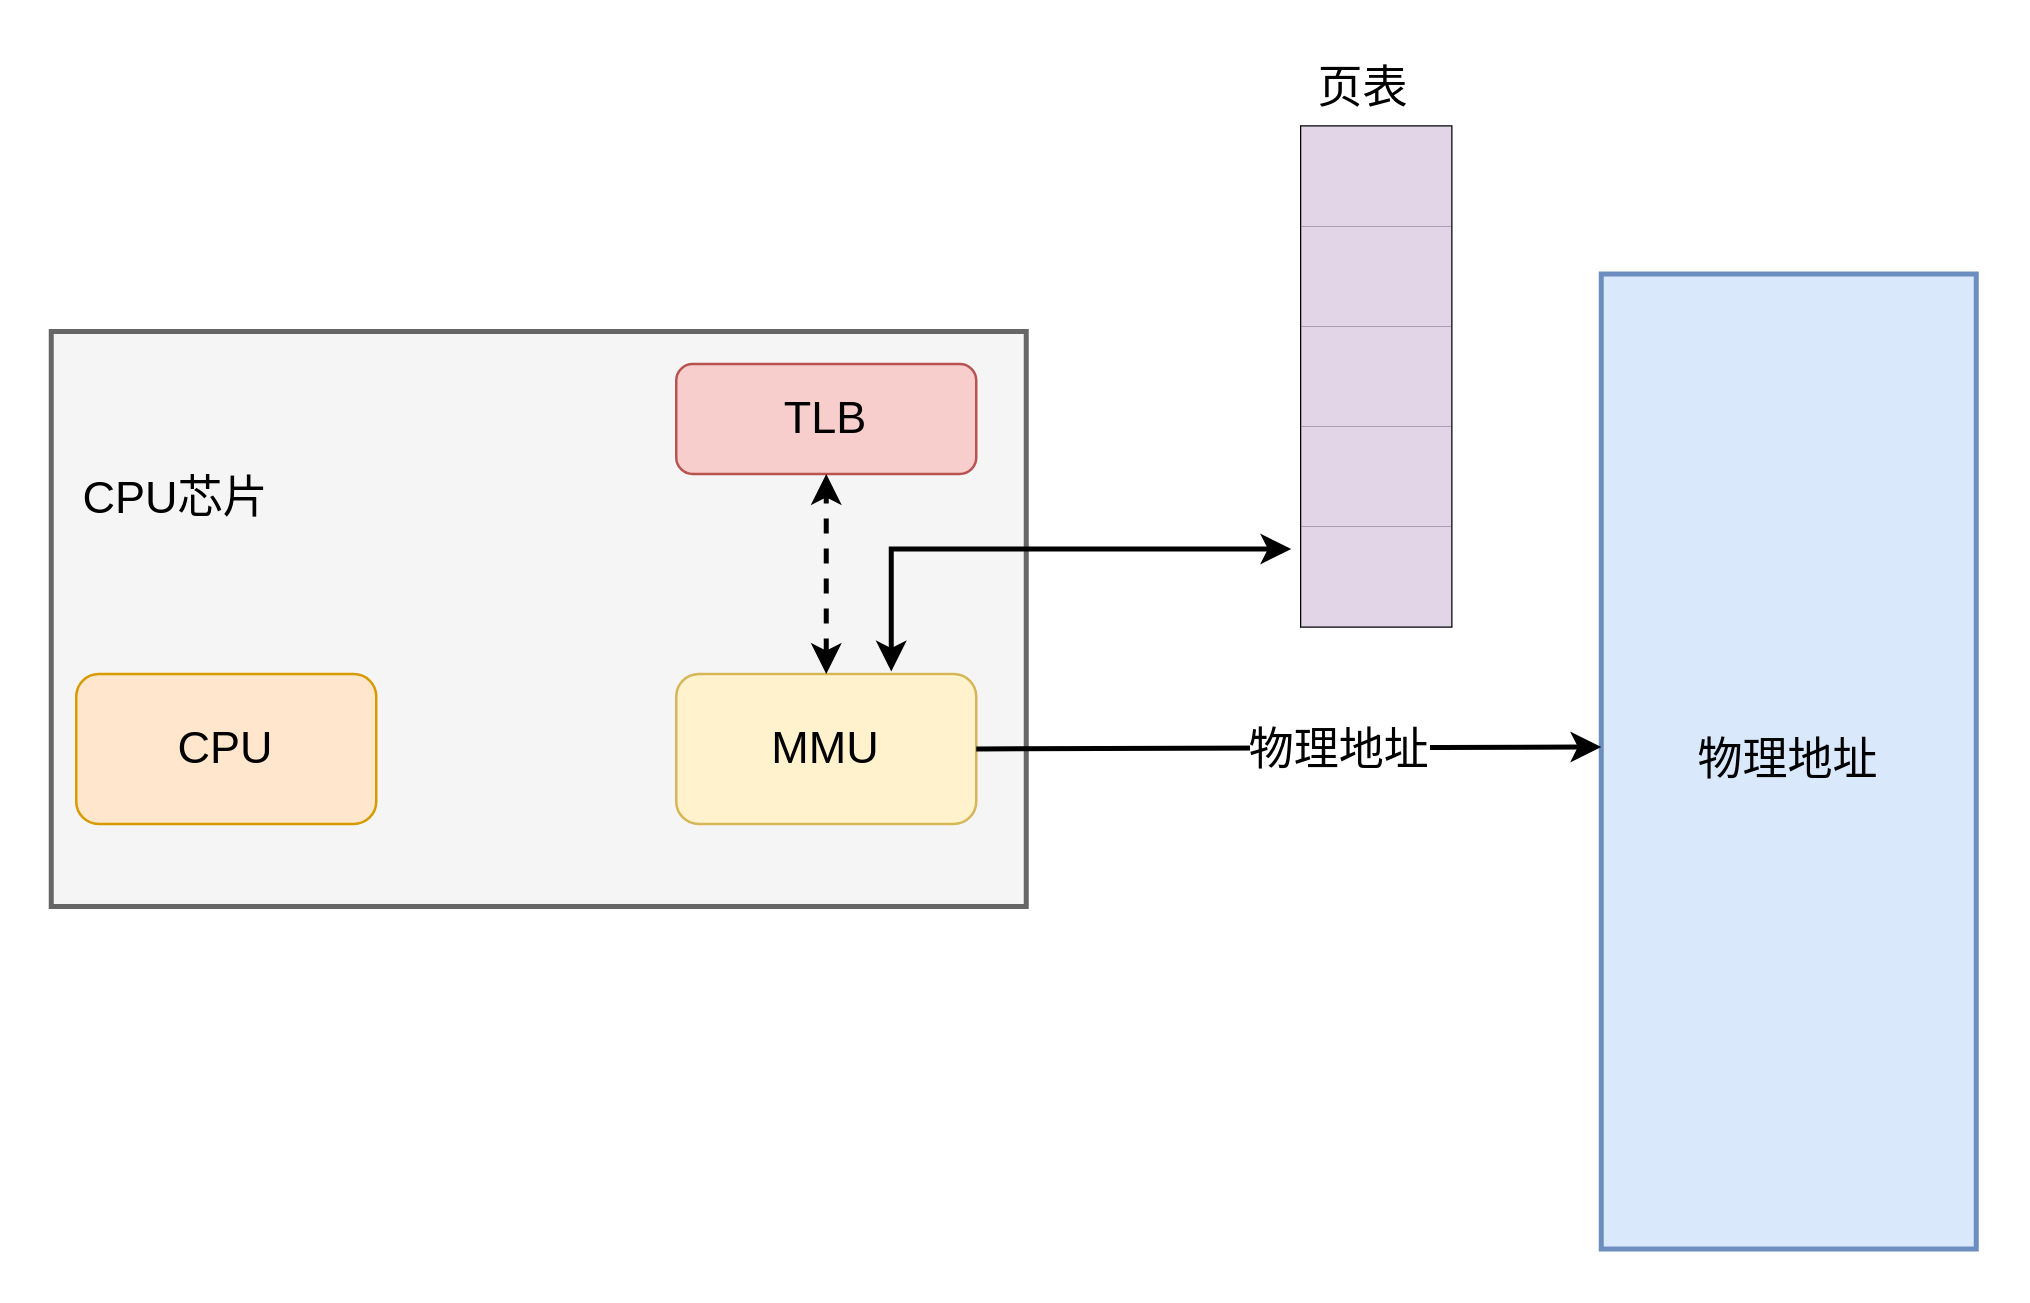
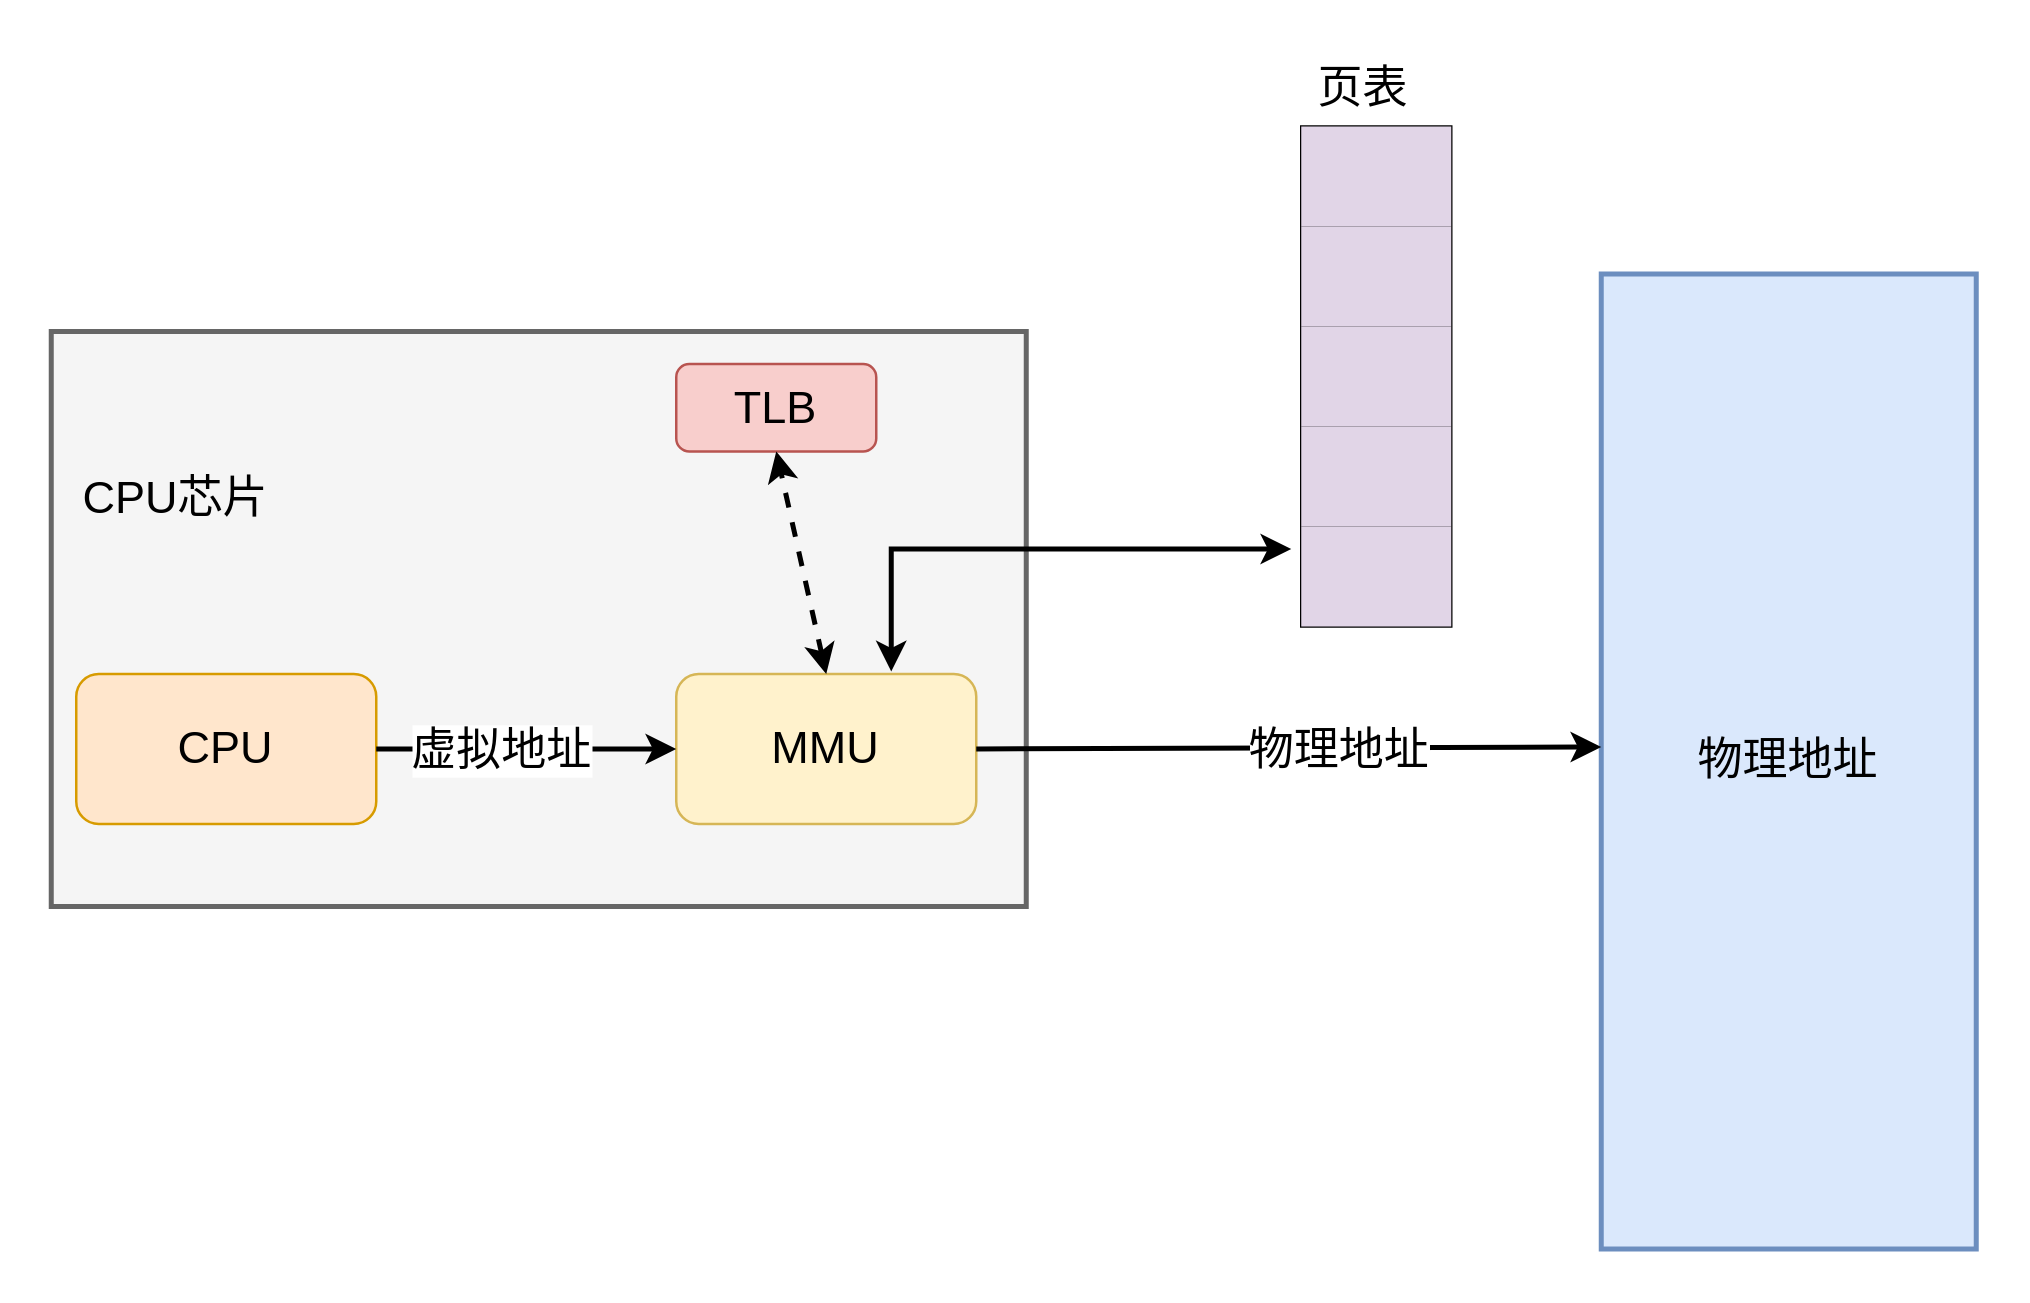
  <mxCell id="0" />
  <mxCell id="1" parent="0" />
  <mxCell id="2" value="" style="rounded=0;whiteSpace=wrap;html=1;fontSize=18;fillColor=#f5f5f5;strokeColor=#666666;fontColor=#333333;strokeWidth=2;" vertex="1" parent="1"><mxGeometry x="20" y="132" width="390" height="230" as="geometry" /></mxCell>
  <mxCell id="3" value="CPU" style="rounded=1;whiteSpace=wrap;html=1;fontSize=18;fillColor=#ffe6cc;strokeColor=#d79b00;" vertex="1" parent="1"><mxGeometry x="30" y="269" width="120" height="60" as="geometry" /></mxCell>
  <mxCell id="4" value="物理地址" style="rounded=0;whiteSpace=wrap;html=1;fontSize=18;fillColor=#dae8fc;strokeColor=#6c8ebf;strokeWidth=2;" vertex="1" parent="1"><mxGeometry x="640" y="109" width="150" height="390" as="geometry" /></mxCell>
  <mxCell id="5" value="MMU" style="rounded=1;whiteSpace=wrap;html=1;fontSize=18;fillColor=#fff2cc;strokeColor=#d6b656;" vertex="1" parent="1"><mxGeometry x="270" y="269" width="120" height="60" as="geometry" /></mxCell>
  <mxCell id="6" value="" style="endArrow=classic;html=1;rounded=0;exitX=1;exitY=0.5;exitDx=0;exitDy=0;entryX=0;entryY=0.485;entryDx=0;entryDy=0;fontSize=18;entryPerimeter=0;strokeWidth=2;" edge="1" parent="1" source="5" target="4"><mxGeometry width="50" height="50" relative="1" as="geometry"><mxPoint x="340" y="289" as="sourcePoint" /><mxPoint x="390" y="239" as="targetPoint" /></mxGeometry></mxCell>
  <mxCell id="7" value="物理地址" style="edgeLabel;html=1;align=center;verticalAlign=middle;resizable=0;points=[];fontSize=18;" vertex="1" connectable="0" parent="6"><mxGeometry x="0.231" y="1" relative="1" as="geometry"><mxPoint x="-9" y="2" as="offset" /></mxGeometry></mxCell>
+ <mxCell id="8" value="" style="endArrow=classic;html=1;rounded=0;exitX=1;exitY=0.5;exitDx=0;exitDy=0;fontSize=18;strokeWidth=2;" edge="1" parent="1" source="3" target="5"><mxGeometry width="50" height="50" relative="1" as="geometry"><mxPoint x="340" y="289" as="sourcePoint" /><mxPoint x="390" y="239" as="targetPoint" /></mxGeometry></mxCell>
+ <mxCell id="9" value="虚拟地址" style="edgeLabel;html=1;align=center;verticalAlign=middle;resizable=0;points=[];fontSize=18;" vertex="1" connectable="0" parent="8"><mxGeometry x="-0.183" y="-1" relative="1" as="geometry"><mxPoint y="-1" as="offset" /></mxGeometry></mxCell>
  <mxCell id="10" value="CPU芯片" style="text;html=1;strokeColor=none;fillColor=none;align=center;verticalAlign=middle;whiteSpace=wrap;rounded=0;fontSize=18;" vertex="1" parent="1"><mxGeometry x="25" y="184" width="90" height="30" as="geometry" /></mxCell>
- <mxCell id="11" value="TLB" style="rounded=1;whiteSpace=wrap;html=1;fillColor=#f8cecc;strokeColor=#b85450;fontSize=18;" vertex="1" parent="1"><mxGeometry x="270" y="145" width="120" height="44" as="geometry" /></mxCell>
+ <mxCell id="11" value="TLB" style="rounded=1;whiteSpace=wrap;html=1;fillColor=#f8cecc;strokeColor=#b85450;fontSize=18;" vertex="1" parent="1"><mxGeometry x="270" y="145" width="80" height="35" as="geometry" /></mxCell>
  <mxCell id="12" value="" style="shape=table;startSize=0;container=1;collapsible=0;childLayout=tableLayout;fontSize=18;" vertex="1" parent="1"><mxGeometry x="520" y="50" width="60" height="200" as="geometry" /></mxCell>
  <mxCell id="13" value="" style="shape=tableRow;horizontal=0;startSize=0;swimlaneHead=0;swimlaneBody=0;strokeColor=inherit;top=0;left=0;bottom=0;right=0;collapsible=0;dropTarget=0;fillColor=none;points=[[0,0.5],[1,0.5]];portConstraint=eastwest;fontSize=18;" vertex="1" parent="12"><mxGeometry width="60" height="40" as="geometry" /></mxCell>
  <mxCell id="14" value="" style="shape=partialRectangle;html=1;whiteSpace=wrap;connectable=0;strokeColor=#9673a6;overflow=hidden;fillColor=#e1d5e7;top=0;left=0;bottom=0;right=0;pointerEvents=1;fontSize=18;" vertex="1" parent="13"><mxGeometry width="60" height="40" as="geometry"><mxRectangle width="60" height="40" as="alternateBounds" /></mxGeometry></mxCell>
  <mxCell id="15" value="" style="shape=tableRow;horizontal=0;startSize=0;swimlaneHead=0;swimlaneBody=0;strokeColor=inherit;top=0;left=0;bottom=0;right=0;collapsible=0;dropTarget=0;fillColor=none;points=[[0,0.5],[1,0.5]];portConstraint=eastwest;fontSize=18;" vertex="1" parent="12"><mxGeometry y="40" width="60" height="40" as="geometry" /></mxCell>
  <mxCell id="16" value="" style="shape=partialRectangle;html=1;whiteSpace=wrap;connectable=0;strokeColor=#9673a6;overflow=hidden;fillColor=#e1d5e7;top=0;left=0;bottom=0;right=0;pointerEvents=1;fontSize=18;" vertex="1" parent="15"><mxGeometry width="60" height="40" as="geometry"><mxRectangle width="60" height="40" as="alternateBounds" /></mxGeometry></mxCell>
  <mxCell id="17" value="" style="shape=tableRow;horizontal=0;startSize=0;swimlaneHead=0;swimlaneBody=0;strokeColor=inherit;top=0;left=0;bottom=0;right=0;collapsible=0;dropTarget=0;fillColor=none;points=[[0,0.5],[1,0.5]];portConstraint=eastwest;fontSize=18;" vertex="1" parent="12"><mxGeometry y="80" width="60" height="40" as="geometry" /></mxCell>
  <mxCell id="18" value="" style="shape=partialRectangle;html=1;whiteSpace=wrap;connectable=0;strokeColor=#9673a6;overflow=hidden;fillColor=#e1d5e7;top=0;left=0;bottom=0;right=0;pointerEvents=1;fontSize=18;" vertex="1" parent="17"><mxGeometry width="60" height="40" as="geometry"><mxRectangle width="60" height="40" as="alternateBounds" /></mxGeometry></mxCell>
  <mxCell id="19" value="" style="shape=tableRow;horizontal=0;startSize=0;swimlaneHead=0;swimlaneBody=0;strokeColor=inherit;top=0;left=0;bottom=0;right=0;collapsible=0;dropTarget=0;fillColor=none;points=[[0,0.5],[1,0.5]];portConstraint=eastwest;fontSize=18;" vertex="1" parent="12"><mxGeometry y="120" width="60" height="40" as="geometry" /></mxCell>
  <mxCell id="20" value="" style="shape=partialRectangle;html=1;whiteSpace=wrap;connectable=0;strokeColor=#9673a6;overflow=hidden;fillColor=#e1d5e7;top=0;left=0;bottom=0;right=0;pointerEvents=1;fontSize=18;" vertex="1" parent="19"><mxGeometry width="60" height="40" as="geometry"><mxRectangle width="60" height="40" as="alternateBounds" /></mxGeometry></mxCell>
  <mxCell id="21" value="" style="shape=tableRow;horizontal=0;startSize=0;swimlaneHead=0;swimlaneBody=0;strokeColor=inherit;top=0;left=0;bottom=0;right=0;collapsible=0;dropTarget=0;fillColor=none;points=[[0,0.5],[1,0.5]];portConstraint=eastwest;fontSize=18;" vertex="1" parent="12"><mxGeometry y="160" width="60" height="40" as="geometry" /></mxCell>
  <mxCell id="22" value="" style="shape=partialRectangle;html=1;whiteSpace=wrap;connectable=0;strokeColor=#9673a6;overflow=hidden;fillColor=#e1d5e7;top=0;left=0;bottom=0;right=0;pointerEvents=1;fontSize=18;" vertex="1" parent="21"><mxGeometry width="60" height="40" as="geometry"><mxRectangle width="60" height="40" as="alternateBounds" /></mxGeometry></mxCell>
  <mxCell id="23" value="页表" style="text;html=1;strokeColor=none;fillColor=none;align=center;verticalAlign=middle;whiteSpace=wrap;rounded=0;fontSize=18;" vertex="1" parent="1"><mxGeometry x="515" y="20" width="60" height="30" as="geometry" /></mxCell>
  <mxCell id="24" value="" style="endArrow=classic;startArrow=classic;html=1;rounded=0;entryX=0.5;entryY=1;entryDx=0;entryDy=0;exitX=0.5;exitY=0;exitDx=0;exitDy=0;fontSize=18;strokeWidth=2;dashed=1;" edge="1" parent="1" source="5" target="11"><mxGeometry width="50" height="50" relative="1" as="geometry"><mxPoint x="310" y="269" as="sourcePoint" /><mxPoint x="360" y="219" as="targetPoint" /></mxGeometry></mxCell>
  <mxCell id="25" value="" style="endArrow=classic;startArrow=classic;html=1;rounded=0;edgeStyle=orthogonalEdgeStyle;exitX=0.675;exitY=0.017;exitDx=0;exitDy=0;exitPerimeter=0;fontSize=18;strokeWidth=2;" edge="1" parent="1"><mxGeometry width="50" height="50" relative="1" as="geometry"><mxPoint x="356" y="268" as="sourcePoint" /><mxPoint x="516" y="219" as="targetPoint" /><Array as="points"><mxPoint x="356" y="219" /><mxPoint x="516" y="219" /></Array></mxGeometry></mxCell>
